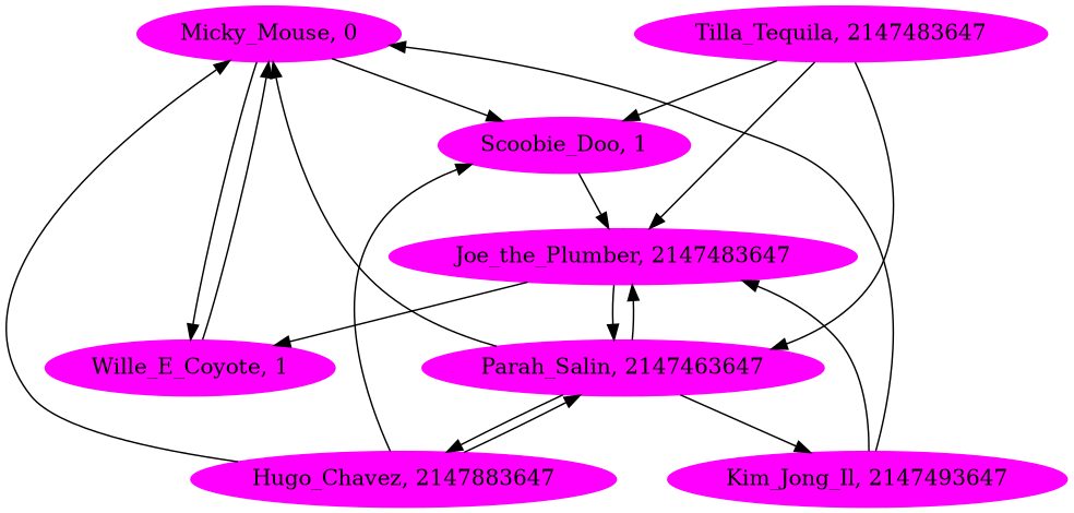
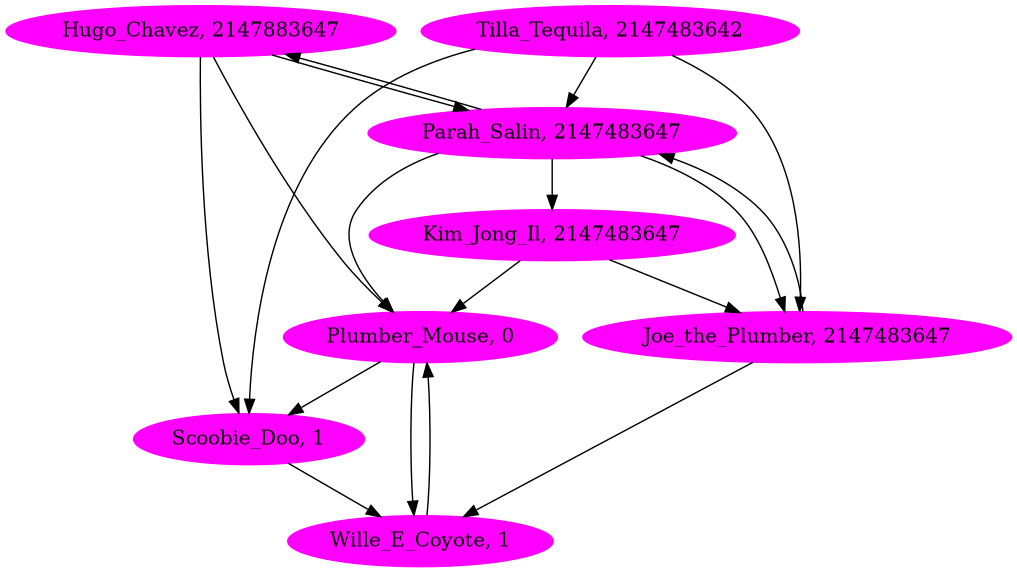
  digraph {
    node [color=Magenta style=filled]
-   n1 [label="Micky_Mouse, 0"]
+   n1 [label="Plumber_Mouse, 0"]
    n2 [label="Wille_E_Coyote, 1"]
    n3 [label="Scoobie_Doo, 1"]
-   n4 [label="Parah_Salin, 2147463647"]
+   n4 [label="Parah_Salin, 2147483647"]
    n5 [label="Joe_the_Plumber, 2147483647"]
-   n6 [label="Kim_Jong_Il, 2147493647"]
+   n6 [label="Kim_Jong_Il, 2147483647"]
    n7 [label="Hugo_Chavez, 2147883647"]
-   n8 [label="Tilla_Tequila, 2147483647"]
+   n8 [label="Tilla_Tequila, 2147483642"]
    n1 -> n2
    n1 -> n3
    n2 -> n1
-   n3 -> n5
+   n3 -> n2
    n4 -> n1
    n4 -> n5
    n4 -> n6
    n4 -> n7
    n5 -> n2
    n5 -> n4
    n6 -> n1
    n6 -> n5
    n7 -> n1
    n7 -> n3
    n7 -> n4
    n8 -> n3
    n8 -> n4
    n8 -> n5
  }
